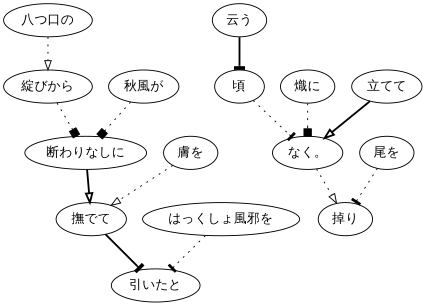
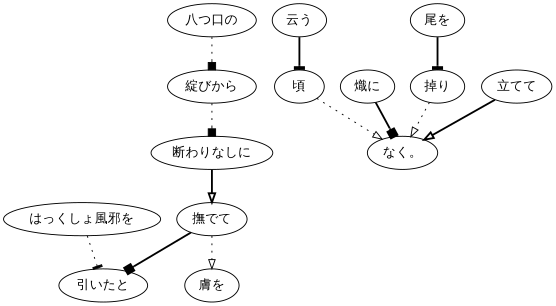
  digraph {
    fontname="DejaVu Serif"
    node [fontname="DejaVu Serif"]
    edge [arrowhead=onormal fontname="DejaVu Serif" style=dotted]
    n1 [label="八つ口の"]
    n2 [label="綻びから"]
    n3 [label="断わりなしに"]
    n4 [label="撫でて"]
-   n5 [label="秋風が"]
    n6 [label="引いたと"]
    n7 [label="膚を"]
    n8 [label="はっくしょ風邪を"]
    n9 [label="云う"]
    n10 [label="頃"]
    n11 [label="なく。"]
    n12 [label="熾に"]
    n13 [label="尾を"]
    n14 [label="掉り"]
    n15 [label="立てて"]
-   n1 -> n2
+   n1 -> n2 [arrowhead=box]
    n2 -> n3 [arrowhead=box]
    n3 -> n4 [style=bold]
-   n4 -> n6 [arrowhead=tee style=bold]
-   n5 -> n3 [arrowhead=box]
-   n7 -> n4
+   n4 -> n6 [arrowhead=box style=bold]
+   n4 -> n7
    n8 -> n6 [arrowhead=tee]
    n9 -> n10 [arrowhead=tee style=bold]
-   n10 -> n11 [arrowhead=tee]
-   n12 -> n11 [arrowhead=box]
-   n13 -> n14 [arrowhead=tee]
-   n11 -> n14
+   n10 -> n11
+   n12 -> n11 [arrowhead=box style=bold]
+   n13 -> n14 [arrowhead=tee style=bold]
+   n14 -> n11
    n15 -> n11 [style=bold]
  }
